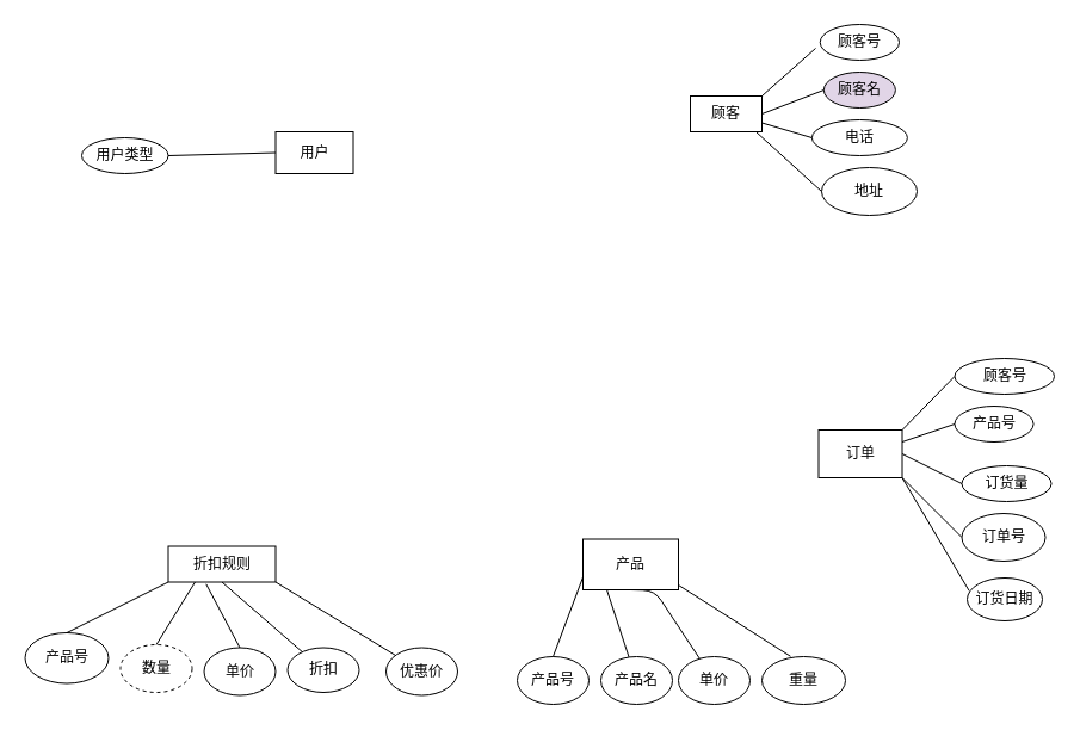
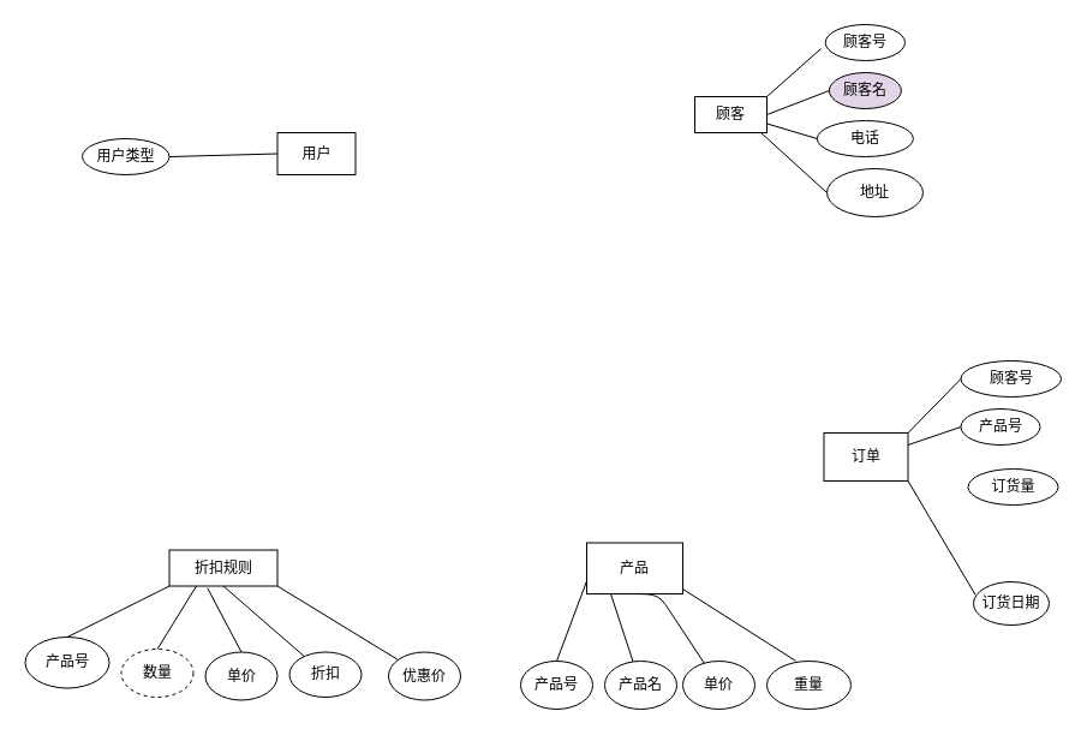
  <mxCell id="0" />
  <mxCell id="1" parent="0" />
  <mxCell id="2" value="折扣规则" style="rounded=0;whiteSpace=wrap;html=1;" parent="1" vertex="1"><mxGeometry x="140.5" y="457.5" width="90" height="30" as="geometry" /></mxCell>
  <mxCell id="3" value="产品号" style="ellipse;whiteSpace=wrap;html=1;" parent="1" vertex="1"><mxGeometry x="20.5" y="530" width="70" height="42.5" as="geometry" /></mxCell>
  <mxCell id="4" value="折扣" style="ellipse;whiteSpace=wrap;html=1;" parent="1" vertex="1"><mxGeometry x="240.5" y="542.5" width="60" height="37.5" as="geometry" /></mxCell>
  <mxCell id="5" value="优惠价" style="ellipse;whiteSpace=wrap;html=1;" parent="1" vertex="1"><mxGeometry x="323" y="542.5" width="60" height="40" as="geometry" /></mxCell>
  <mxCell id="6" value="" style="endArrow=none;html=1;exitX=0.5;exitY=1;exitDx=0;exitDy=0;" parent="1" source="2" target="4" edge="1"><mxGeometry width="50" height="50" relative="1" as="geometry"><mxPoint x="490.5" y="407.5" as="sourcePoint" /><mxPoint x="540.5" y="357.5" as="targetPoint" /></mxGeometry></mxCell>
  <mxCell id="7" value="" style="endArrow=none;html=1;exitX=0;exitY=1;exitDx=0;exitDy=0;entryX=0.5;entryY=0;entryDx=0;entryDy=0;" parent="1" source="2" target="3" edge="1"><mxGeometry width="50" height="50" relative="1" as="geometry"><mxPoint x="490.5" y="407.5" as="sourcePoint" /><mxPoint x="540.5" y="357.5" as="targetPoint" /></mxGeometry></mxCell>
  <mxCell id="8" value="" style="endArrow=none;html=1;entryX=1;entryY=1;entryDx=0;entryDy=0;" parent="1" source="5" target="2" edge="1"><mxGeometry width="50" height="50" relative="1" as="geometry"><mxPoint x="490.5" y="407.5" as="sourcePoint" /><mxPoint x="540.5" y="357.5" as="targetPoint" /></mxGeometry></mxCell>
  <mxCell id="9" value="产品" style="rounded=0;whiteSpace=wrap;html=1;" parent="1" vertex="1"><mxGeometry x="488" y="451.5" width="80" height="42.5" as="geometry" /></mxCell>
  <mxCell id="10" value="产品号" style="ellipse;whiteSpace=wrap;html=1;" parent="1" vertex="1"><mxGeometry x="433" y="550" width="60" height="40" as="geometry" /></mxCell>
  <mxCell id="11" value="产品名" style="ellipse;whiteSpace=wrap;html=1;" parent="1" vertex="1"><mxGeometry x="503" y="550" width="60" height="40" as="geometry" /></mxCell>
  <mxCell id="12" value="单价" style="ellipse;whiteSpace=wrap;html=1;" parent="1" vertex="1"><mxGeometry x="568" y="550" width="60" height="40" as="geometry" /></mxCell>
  <mxCell id="13" value="重量" style="ellipse;whiteSpace=wrap;html=1;" parent="1" vertex="1"><mxGeometry x="638" y="550" width="70" height="40" as="geometry" /></mxCell>
  <mxCell id="14" value="" style="endArrow=none;html=1;entryX=0.343;entryY=-0.005;entryDx=0;entryDy=0;entryPerimeter=0;" parent="1" target="13" edge="1"><mxGeometry width="50" height="50" relative="1" as="geometry"><mxPoint x="568" y="490" as="sourcePoint" /><mxPoint x="478" y="360" as="targetPoint" /></mxGeometry></mxCell>
  <mxCell id="15" value="" style="endArrow=none;html=1;entryX=0.5;entryY=1;entryDx=0;entryDy=0;" parent="1" source="12" target="9" edge="1"><mxGeometry width="50" height="50" relative="1" as="geometry"><mxPoint x="518" y="540" as="sourcePoint" /><mxPoint x="568" y="490" as="targetPoint" /><Array as="points"><mxPoint x="548" y="494.5" /></Array></mxGeometry></mxCell>
  <mxCell id="16" value="" style="endArrow=none;html=1;entryX=0.25;entryY=1;entryDx=0;entryDy=0;" parent="1" source="11" target="9" edge="1"><mxGeometry width="50" height="50" relative="1" as="geometry"><mxPoint x="478" y="540" as="sourcePoint" /><mxPoint x="528" y="490" as="targetPoint" /></mxGeometry></mxCell>
  <mxCell id="17" value="" style="endArrow=none;html=1;entryX=0;entryY=0.75;entryDx=0;entryDy=0;exitX=0.5;exitY=0;exitDx=0;exitDy=0;" parent="1" source="10" target="9" edge="1"><mxGeometry width="50" height="50" relative="1" as="geometry"><mxPoint x="458" y="440" as="sourcePoint" /><mxPoint x="508" y="390" as="targetPoint" /></mxGeometry></mxCell>
  <mxCell id="18" value="订单" style="rounded=0;whiteSpace=wrap;html=1;" parent="1" vertex="1"><mxGeometry x="685.5" y="360" width="70" height="40" as="geometry" /></mxCell>
  <mxCell id="19" value="顾客号" style="ellipse;whiteSpace=wrap;html=1;" parent="1" vertex="1"><mxGeometry x="799.5" y="300" width="83.5" height="30" as="geometry" /></mxCell>
  <mxCell id="20" value="产品号" style="ellipse;whiteSpace=wrap;html=1;" parent="1" vertex="1"><mxGeometry x="799.5" y="340" width="66" height="30" as="geometry" /></mxCell>
  <mxCell id="21" value="订货量" style="ellipse;whiteSpace=wrap;html=1;" parent="1" vertex="1"><mxGeometry x="805.5" y="390" width="75" height="30" as="geometry" /></mxCell>
- <mxCell id="22" value="订单号" style="ellipse;whiteSpace=wrap;html=1;" parent="1" vertex="1"><mxGeometry x="805.5" y="430" width="70" height="40" as="geometry" /></mxCell>
  <mxCell id="23" value="" style="endArrow=none;html=1;entryX=0;entryY=0.5;entryDx=0;entryDy=0;exitX=1;exitY=0;exitDx=0;exitDy=0;" parent="1" source="18" target="19" edge="1"><mxGeometry width="50" height="50" relative="1" as="geometry"><mxPoint x="605.5" y="500" as="sourcePoint" /><mxPoint x="655.5" y="450" as="targetPoint" /></mxGeometry></mxCell>
  <mxCell id="24" value="" style="endArrow=none;html=1;entryX=0;entryY=0.5;entryDx=0;entryDy=0;exitX=1;exitY=0.25;exitDx=0;exitDy=0;" parent="1" source="18" target="20" edge="1"><mxGeometry width="50" height="50" relative="1" as="geometry"><mxPoint x="605.5" y="500" as="sourcePoint" /><mxPoint x="655.5" y="450" as="targetPoint" /></mxGeometry></mxCell>
- <mxCell id="25" value="" style="endArrow=none;html=1;entryX=0;entryY=0.5;entryDx=0;entryDy=0;exitX=1;exitY=0.5;exitDx=0;exitDy=0;" parent="1" source="18" target="21" edge="1"><mxGeometry width="50" height="50" relative="1" as="geometry"><mxPoint x="605.5" y="500" as="sourcePoint" /><mxPoint x="655.5" y="450" as="targetPoint" /></mxGeometry></mxCell>
- <mxCell id="26" value="" style="endArrow=none;html=1;entryX=1;entryY=1;entryDx=0;entryDy=0;exitX=0;exitY=0.5;exitDx=0;exitDy=0;" parent="1" source="22" target="18" edge="1"><mxGeometry width="50" height="50" relative="1" as="geometry"><mxPoint x="605.5" y="500" as="sourcePoint" /><mxPoint x="655.5" y="450" as="targetPoint" /></mxGeometry></mxCell>
  <mxCell id="27" value="顾客" style="rounded=0;whiteSpace=wrap;html=1;" parent="1" vertex="1"><mxGeometry x="578" y="80" width="60" height="30" as="geometry" /></mxCell>
  <mxCell id="28" value="顾客号" style="ellipse;whiteSpace=wrap;html=1;" parent="1" vertex="1"><mxGeometry x="686.75" y="20" width="66.25" height="30" as="geometry" /></mxCell>
  <mxCell id="29" value="顾客名" style="ellipse;whiteSpace=wrap;html=1;fillColor=#e1d5e7;" parent="1" vertex="1"><mxGeometry x="689.88" y="60" width="60" height="30" as="geometry" /></mxCell>
  <mxCell id="30" value="电话" style="ellipse;whiteSpace=wrap;html=1;" parent="1" vertex="1"><mxGeometry x="679.88" y="100" width="80" height="30" as="geometry" /></mxCell>
  <mxCell id="31" value="地址" style="ellipse;whiteSpace=wrap;html=1;" parent="1" vertex="1"><mxGeometry x="688" y="140" width="80" height="40" as="geometry" /></mxCell>
  <mxCell id="32" value="" style="endArrow=none;html=1;exitX=1;exitY=0;exitDx=0;exitDy=0;" parent="1" source="27" edge="1"><mxGeometry width="50" height="50" relative="1" as="geometry"><mxPoint x="643" y="80" as="sourcePoint" /><mxPoint x="683" y="40" as="targetPoint" /></mxGeometry></mxCell>
  <mxCell id="33" value="" style="endArrow=none;html=1;exitX=0;exitY=0.5;exitDx=0;exitDy=0;entryX=1;entryY=0.5;entryDx=0;entryDy=0;" parent="1" source="29" target="27" edge="1"><mxGeometry width="50" height="50" relative="1" as="geometry"><mxPoint x="623" y="100" as="sourcePoint" /><mxPoint x="673" y="50" as="targetPoint" /></mxGeometry></mxCell>
  <mxCell id="34" value="" style="endArrow=none;html=1;exitX=1;exitY=0.75;exitDx=0;exitDy=0;entryX=0;entryY=0.5;entryDx=0;entryDy=0;" parent="1" source="27" target="30" edge="1"><mxGeometry width="50" height="50" relative="1" as="geometry"><mxPoint x="623" y="100" as="sourcePoint" /><mxPoint x="673" y="50" as="targetPoint" /></mxGeometry></mxCell>
  <mxCell id="35" value="" style="endArrow=none;html=1;entryX=0;entryY=0.5;entryDx=0;entryDy=0;" parent="1" target="31" edge="1"><mxGeometry width="50" height="50" relative="1" as="geometry"><mxPoint x="633" y="110" as="sourcePoint" /><mxPoint x="673" y="50" as="targetPoint" /></mxGeometry></mxCell>
  <mxCell id="36" value="用户" style="rounded=0;whiteSpace=wrap;html=1;" parent="1" vertex="1"><mxGeometry x="230.5" y="110" width="65" height="35" as="geometry" /></mxCell>
  <mxCell id="37" value="单价" style="ellipse;whiteSpace=wrap;html=1;" parent="1" vertex="1"><mxGeometry x="170.5" y="542.5" width="60" height="40" as="geometry" /></mxCell>
  <mxCell id="38" value="数量" style="ellipse;whiteSpace=wrap;html=1;dashed=1;" parent="1" vertex="1"><mxGeometry x="100.5" y="540" width="60" height="40" as="geometry" /></mxCell>
  <mxCell id="39" value="" style="endArrow=none;html=1;exitX=0.25;exitY=1;exitDx=0;exitDy=0;entryX=0.5;entryY=0;entryDx=0;entryDy=0;" parent="1" source="2" target="38" edge="1"><mxGeometry width="50" height="50" relative="1" as="geometry"><mxPoint x="540.5" y="530" as="sourcePoint" /><mxPoint x="590.5" y="480" as="targetPoint" /></mxGeometry></mxCell>
  <mxCell id="40" value="" style="endArrow=none;html=1;exitX=0.353;exitY=1.057;exitDx=0;exitDy=0;exitPerimeter=0;entryX=0.5;entryY=0;entryDx=0;entryDy=0;" parent="1" source="2" target="37" edge="1"><mxGeometry width="50" height="50" relative="1" as="geometry"><mxPoint x="540.5" y="530" as="sourcePoint" /><mxPoint x="590.5" y="480" as="targetPoint" /></mxGeometry></mxCell>
  <mxCell id="41" value="订货日期" style="ellipse;whiteSpace=wrap;html=1;" parent="1" vertex="1"><mxGeometry x="810" y="484" width="63" height="36" as="geometry" /></mxCell>
  <mxCell id="42" value="" style="endArrow=none;html=1;exitX=1;exitY=1;exitDx=0;exitDy=0;entryX=0.025;entryY=0.3;entryDx=0;entryDy=0;entryPerimeter=0;" parent="1" source="18" target="41" edge="1"><mxGeometry width="50" height="50" relative="1" as="geometry"><mxPoint x="543" y="420" as="sourcePoint" /><mxPoint x="593" y="370" as="targetPoint" /></mxGeometry></mxCell>
  <mxCell id="43" value="用户类型" style="ellipse;whiteSpace=wrap;html=1;" parent="1" vertex="1"><mxGeometry x="68" y="115" width="72.5" height="30" as="geometry" /></mxCell>
  <mxCell id="44" value="" style="endArrow=none;html=1;exitX=1;exitY=0.5;exitDx=0;exitDy=0;entryX=0;entryY=0.5;entryDx=0;entryDy=0;" parent="1" source="43" target="36" edge="1"><mxGeometry width="50" height="50" relative="1" as="geometry"><mxPoint x="623" y="310" as="sourcePoint" /><mxPoint x="673" y="260" as="targetPoint" /></mxGeometry></mxCell>
